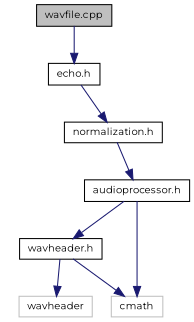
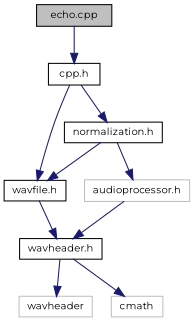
  digraph {
    fontname=Montserrat
    node [color=black fillcolor=white fontname=Montserrat fontsize=10 shape=record style=filled]
    edge [color=midnightblue fontname=Montserrat fontsize=10 labelfontname=Helvetica labelfontsize=10 style=solid]
-   n1 [fillcolor=grey75 fontcolor=black height=0.2 label="wavfile.cpp" width=0.4]
-   n2 [height=0.2 label="echo.h" width=0.4]
+   n1 [fillcolor=grey75 fontcolor=black height=0.2 label="echo.cpp" width=0.4]
+   n2 [height=0.2 label="cpp.h" width=0.4]
    n3 [height=0.2 label="normalization.h" width=0.4]
-   n5 [height=0.2 label="audioprocessor.h" width=0.4]
+   n4 [height=0.2 label="wavfile.h" width=0.4]
+   n5 [color=grey75 height=0.2 label="audioprocessor.h" width=0.4]
    n6 [height=0.2 label="wavheader.h" width=0.4]
    n7 [color=grey75 height=0.2 label=cmath width=0.4]
    n8 [color=grey75 height=0.2 label=wavheader width=0.4]
    n1 -> n2
    n2 -> n3
+   n2 -> n4
+   n3 -> n4
    n3 -> n5
+   n4 -> n6
    n5 -> n6
-   n5 -> n7
    n6 -> n7
    n6 -> n8
  }
